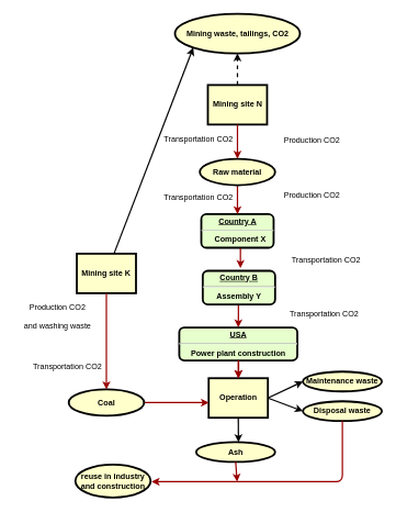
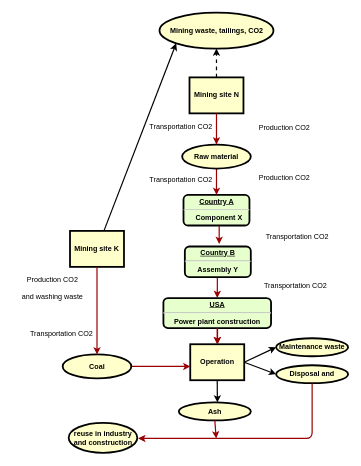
  <mxCell id="0" />
  <mxCell id="1" parent="0" />
  <mxCell id="2" value="&lt;p style=&quot;margin: 0px; margin-top: 4px; text-align: center; text-decoration: underline;&quot;&gt;&lt;strong&gt;Country A&lt;br&gt;&lt;/strong&gt;&lt;/p&gt;&lt;hr&gt;&lt;p style=&quot;margin: 0px; margin-left: 8px;&quot;&gt;Component X&lt;br&gt;&lt;/p&gt;" style="verticalAlign=middle;align=center;overflow=fill;fontSize=12;fontFamily=Helvetica;html=1;rounded=1;fontStyle=1;strokeWidth=3;fillColor=#E6FFCC" parent="1" vertex="1"><mxGeometry x="305.5" y="324" width="110" height="51" as="geometry" /></mxCell>
  <mxCell id="3" value="&lt;p style=&quot;margin: 0px; margin-top: 4px; text-align: center; text-decoration: underline;&quot;&gt;&lt;strong&gt;USA&lt;br&gt;&lt;/strong&gt;&lt;/p&gt;&lt;hr&gt;Power plant construction" style="verticalAlign=middle;align=center;overflow=fill;fontSize=12;fontFamily=Helvetica;html=1;rounded=1;fontStyle=1;strokeWidth=3;fillColor=#E6FFCC" parent="1" vertex="1"><mxGeometry x="272" y="496" width="179.5" height="50" as="geometry" /></mxCell>
  <mxCell id="4" value="Operation" style="whiteSpace=wrap;align=center;verticalAlign=middle;fontStyle=1;strokeWidth=3;fillColor=#FFFFCC" parent="1" vertex="1"><mxGeometry x="316.75" y="573" width="90" height="60" as="geometry" /></mxCell>
  <mxCell id="5" value="Mining site N" style="whiteSpace=wrap;align=center;verticalAlign=middle;fontStyle=1;strokeWidth=3;fillColor=#FFFFCC" parent="1" vertex="1"><mxGeometry x="315.5" y="128" width="90" height="60" as="geometry" /></mxCell>
  <mxCell id="6" style="edgeStyle=orthogonalEdgeStyle;rounded=0;orthogonalLoop=1;jettySize=auto;html=1;exitX=0.5;exitY=1;exitDx=0;exitDy=0;" parent="1" edge="1"><mxGeometry relative="1" as="geometry"><mxPoint x="360.5" y="376" as="sourcePoint" /><mxPoint x="360.5" y="376" as="targetPoint" /></mxGeometry></mxCell>
  <mxCell id="7" value="" style="edgeStyle=none;noEdgeStyle=1;strokeColor=#990000;strokeWidth=2;exitX=0.5;exitY=1;exitDx=0;exitDy=0;entryX=0.5;entryY=0;entryDx=0;entryDy=0;" parent="1" source="21" target="2" edge="1"><mxGeometry width="100" height="100" relative="1" as="geometry"><mxPoint x="360.5" y="285" as="sourcePoint" /><mxPoint x="150.498" y="324" as="targetPoint" /></mxGeometry></mxCell>
  <mxCell id="8" value="" style="edgeStyle=none;noEdgeStyle=1;strokeColor=#990000;strokeWidth=2;" parent="1" edge="1"><mxGeometry width="100" height="100" relative="1" as="geometry"><mxPoint x="365" y="376" as="sourcePoint" /><mxPoint x="365" y="406" as="targetPoint" /></mxGeometry></mxCell>
  <mxCell id="9" value="Mining waste, tailings, CO2" style="ellipse;whiteSpace=wrap;html=1;fillColor=#FFFFCC;fontStyle=1;strokeWidth=3;" parent="1" vertex="1"><mxGeometry x="265.5" y="20" width="190" height="60" as="geometry" /></mxCell>
  <mxCell id="10" value="" style="edgeStyle=none;noEdgeStyle=1;strokeColor=#000000;strokeWidth=2;entryX=0.5;entryY=1;entryDx=0;entryDy=0;dashed=1;" parent="1" source="5" target="9" edge="1"><mxGeometry width="100" height="100" relative="1" as="geometry"><mxPoint x="334.81" y="118" as="sourcePoint" /><mxPoint x="345.498" y="60.003" as="targetPoint" /><Array as="points" /></mxGeometry></mxCell>
  <mxCell id="11" value="Transportation CO2" style="text;spacingTop=-5;align=center" parent="1" vertex="1"><mxGeometry x="232" y="290" width="139" height="20" as="geometry" /></mxCell>
  <mxCell id="12" value="Transportation CO2" style="text;spacingTop=-5;align=center" parent="1" vertex="1"><mxGeometry x="415.5" y="384.5" width="160" height="20" as="geometry" /></mxCell>
  <mxCell id="13" value="Transportation CO2" style="text;spacingTop=-5;align=center" parent="1" vertex="1"><mxGeometry x="430.5" y="466.5" width="124" height="20" as="geometry" /></mxCell>
  <mxCell id="14" value="Production CO2 " style="text;spacingTop=0;align=center;verticalAlign=middle;spacing=0;" parent="1" vertex="1"><mxGeometry x="406.75" y="182.5" width="134.5" height="57.5" as="geometry" /></mxCell>
  <mxCell id="15" value="" style="edgeStyle=none;noEdgeStyle=1;strokeColor=#990000;strokeWidth=2;" parent="1" target="3" edge="1"><mxGeometry width="100" height="100" relative="1" as="geometry"><mxPoint x="362" y="458" as="sourcePoint" /><mxPoint x="375" y="483" as="targetPoint" /></mxGeometry></mxCell>
  <mxCell id="16" value="Maintenance waste" style="ellipse;whiteSpace=wrap;html=1;fillColor=#FFFFCC;fontStyle=1;strokeWidth=3;" parent="1" vertex="1"><mxGeometry x="460" y="563" width="120" height="30" as="geometry" /></mxCell>
- <mxCell id="17" value="Disposal waste" style="ellipse;whiteSpace=wrap;html=1;fillColor=#FFFFCC;fontStyle=1;strokeWidth=3;" parent="1" vertex="1"><mxGeometry x="460" y="608" width="120" height="30" as="geometry" /></mxCell>
+ <mxCell id="17" value="Disposal and" style="ellipse;whiteSpace=wrap;html=1;fillColor=#FFFFCC;fontStyle=1;strokeWidth=3;" parent="1" vertex="1"><mxGeometry x="460" y="608" width="120" height="30" as="geometry" /></mxCell>
  <mxCell id="18" value="" style="edgeStyle=none;noEdgeStyle=1;strokeColor=#000000;strokeWidth=2;exitX=1;exitY=0.5;exitDx=0;exitDy=0;entryX=0;entryY=0.5;entryDx=0;entryDy=0;" parent="1" source="4" target="16" edge="1"><mxGeometry width="100" height="100" relative="1" as="geometry"><mxPoint x="370.5" y="236" as="sourcePoint" /><mxPoint x="370.5" y="188" as="targetPoint" /></mxGeometry></mxCell>
  <mxCell id="19" value="" style="edgeStyle=none;noEdgeStyle=1;strokeColor=#000000;strokeWidth=2;exitX=1;exitY=0.5;exitDx=0;exitDy=0;entryX=0;entryY=0.5;entryDx=0;entryDy=0;" parent="1" source="4" target="17" edge="1"><mxGeometry width="100" height="100" relative="1" as="geometry"><mxPoint x="416.75" y="613" as="sourcePoint" /><mxPoint x="470" y="588" as="targetPoint" /></mxGeometry></mxCell>
  <mxCell id="20" value="" style="edgeStyle=none;noEdgeStyle=1;strokeColor=#990000;strokeWidth=2;entryX=0.5;entryY=0;entryDx=0;entryDy=0;exitX=0.5;exitY=1;exitDx=0;exitDy=0;" parent="1" source="3" target="4" edge="1"><mxGeometry width="100" height="100" relative="1" as="geometry"><mxPoint x="360" y="568" as="sourcePoint" /><mxPoint x="371.849" y="506" as="targetPoint" /></mxGeometry></mxCell>
  <mxCell id="21" value="Raw material" style="ellipse;whiteSpace=wrap;html=1;fillColor=#FFFFCC;fontStyle=1;strokeWidth=3;" parent="1" vertex="1"><mxGeometry x="303.25" y="240" width="114.5" height="40" as="geometry" /></mxCell>
  <mxCell id="22" value="" style="edgeStyle=none;noEdgeStyle=1;strokeColor=#990000;strokeWidth=2;exitX=0.5;exitY=1;exitDx=0;exitDy=0;entryX=0.5;entryY=0;entryDx=0;entryDy=0;" parent="1" source="5" edge="1"><mxGeometry width="100" height="100" relative="1" as="geometry"><mxPoint x="360.5" y="196" as="sourcePoint" /><mxPoint x="360.5" y="240" as="targetPoint" /></mxGeometry></mxCell>
  <mxCell id="23" value="Transportation CO2" style="text;spacingTop=-5;align=center" parent="1" vertex="1"><mxGeometry x="232" y="201.25" width="139" height="20" as="geometry" /></mxCell>
  <mxCell id="24" value="Production CO2 " style="text;spacingTop=0;align=center;verticalAlign=middle;spacing=0;" parent="1" vertex="1"><mxGeometry x="406.75" y="266.5" width="134.5" height="57.5" as="geometry" /></mxCell>
  <mxCell id="25" value="&lt;p style=&quot;margin: 0px; margin-top: 4px; text-align: center; text-decoration: underline;&quot;&gt;&lt;strong&gt;Country B&lt;br&gt;&lt;/strong&gt;&lt;/p&gt;&lt;hr&gt;Assembly Y" style="verticalAlign=middle;align=center;overflow=fill;fontSize=12;fontFamily=Helvetica;html=1;rounded=1;fontStyle=1;strokeWidth=3;fillColor=#E6FFCC" parent="1" vertex="1"><mxGeometry x="307.75" y="410" width="110" height="51" as="geometry" /></mxCell>
  <mxCell id="26" value="Mining site K" style="whiteSpace=wrap;align=center;verticalAlign=middle;fontStyle=1;strokeWidth=3;fillColor=#FFFFCC" parent="1" vertex="1"><mxGeometry x="116.25" y="384" width="90" height="60" as="geometry" /></mxCell>
  <mxCell id="27" style="edgeStyle=orthogonalEdgeStyle;rounded=0;orthogonalLoop=1;jettySize=auto;html=1;exitX=0.5;exitY=1;exitDx=0;exitDy=0;" parent="1" edge="1"><mxGeometry relative="1" as="geometry"><mxPoint x="161.25" y="632" as="sourcePoint" /><mxPoint x="161.25" y="632" as="targetPoint" /></mxGeometry></mxCell>
  <mxCell id="28" value="" style="edgeStyle=none;noEdgeStyle=1;strokeColor=#990000;strokeWidth=2;entryX=0.003;entryY=0.617;entryDx=0;entryDy=0;exitX=1;exitY=0.5;exitDx=0;exitDy=0;entryPerimeter=0;" parent="1" source="32" target="4" edge="1"><mxGeometry width="100" height="100" relative="1" as="geometry"><mxPoint x="146.25" y="602.5" as="sourcePoint" /><mxPoint x="100" y="668" as="targetPoint" /></mxGeometry></mxCell>
  <mxCell id="29" value="" style="edgeStyle=none;noEdgeStyle=1;strokeColor=#000000;strokeWidth=2;entryX=0;entryY=1;entryDx=0;entryDy=0;" parent="1" source="26" target="9" edge="1"><mxGeometry width="100" height="100" relative="1" as="geometry"><mxPoint x="65.56" y="371" as="sourcePoint" /><mxPoint x="91.25" y="333" as="targetPoint" /><Array as="points" /></mxGeometry></mxCell>
  <mxCell id="30" value="Transportation CO2" style="text;spacingTop=-5;align=center" parent="1" vertex="1"><mxGeometry x="32.75" y="546" width="139" height="20" as="geometry" /></mxCell>
  <mxCell id="31" value="Production CO2 &#10;&#10;and washing waste" style="text;spacingTop=0;align=center;verticalAlign=middle;spacing=0;" parent="1" vertex="1"><mxGeometry x="20" y="450.75" width="134.5" height="57.5" as="geometry" /></mxCell>
  <mxCell id="32" value="Coal" style="ellipse;whiteSpace=wrap;html=1;fillColor=#FFFFCC;fontStyle=1;strokeWidth=3;" parent="1" vertex="1"><mxGeometry x="104" y="590" width="114.5" height="40" as="geometry" /></mxCell>
  <mxCell id="33" value="" style="edgeStyle=none;noEdgeStyle=1;strokeColor=#990000;strokeWidth=2;exitX=0.5;exitY=1;exitDx=0;exitDy=0;" parent="1" source="26" edge="1" target="32"><mxGeometry width="100" height="100" relative="1" as="geometry"><mxPoint x="161.25" y="452" as="sourcePoint" /><mxPoint x="161.25" y="496" as="targetPoint" /></mxGeometry></mxCell>
  <mxCell id="34" value="Ash" style="ellipse;whiteSpace=wrap;html=1;fillColor=#FFFFCC;fontStyle=1;strokeWidth=3;" parent="1" vertex="1"><mxGeometry x="297.75" y="670" width="120" height="30" as="geometry" /></mxCell>
  <mxCell id="35" value="" style="edgeStyle=none;noEdgeStyle=1;strokeColor=#000000;strokeWidth=2;exitX=0.5;exitY=1;exitDx=0;exitDy=0;" parent="1" source="4" edge="1"><mxGeometry width="100" height="100" relative="1" as="geometry"><mxPoint x="358" y="640" as="sourcePoint" /><mxPoint x="362" y="670" as="targetPoint" /></mxGeometry></mxCell>
  <mxCell id="36" value="" style="edgeStyle=none;noEdgeStyle=1;strokeColor=#990000;strokeWidth=2;exitX=0.5;exitY=1;exitDx=0;exitDy=0;" edge="1" parent="1" source="17"><mxGeometry width="100" height="100" relative="1" as="geometry"><mxPoint x="371.75" y="556" as="sourcePoint" /><mxPoint x="230" y="730" as="targetPoint" /><Array as="points"><mxPoint x="520" y="730" /></Array></mxGeometry></mxCell>
  <mxCell id="37" value="" style="edgeStyle=none;noEdgeStyle=1;strokeColor=#990000;strokeWidth=2;entryX=0.5;entryY=0;entryDx=0;entryDy=0;exitX=0.5;exitY=1;exitDx=0;exitDy=0;" edge="1" parent="1"><mxGeometry width="100" height="100" relative="1" as="geometry"><mxPoint x="362.25" y="546" as="sourcePoint" /><mxPoint x="362.25" y="573" as="targetPoint" /></mxGeometry></mxCell>
  <mxCell id="38" value="" style="edgeStyle=none;noEdgeStyle=1;strokeColor=#990000;strokeWidth=2;exitX=0.5;exitY=1;exitDx=0;exitDy=0;" edge="1" parent="1" source="34"><mxGeometry width="100" height="100" relative="1" as="geometry"><mxPoint x="371.75" y="556" as="sourcePoint" /><mxPoint x="360" y="730" as="targetPoint" /><Array as="points"><mxPoint x="360" y="730" /></Array></mxGeometry></mxCell>
  <mxCell id="39" value="reuse in industry and construction" style="ellipse;whiteSpace=wrap;html=1;fillColor=#FFFFCC;fontStyle=1;strokeWidth=3;" vertex="1" parent="1"><mxGeometry x="114" y="704" width="114.5" height="50" as="geometry" /></mxCell>
